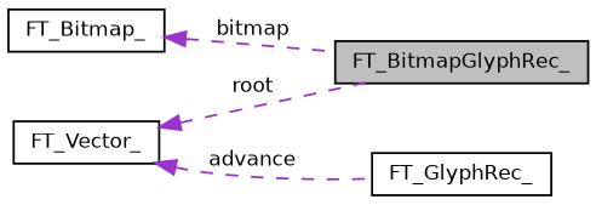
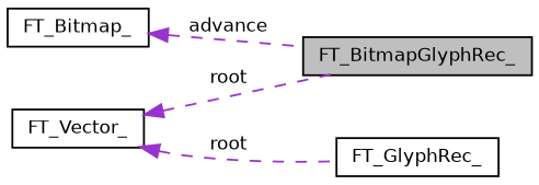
  digraph {
    rankdir=LR
    node [color=black fillcolor=white fontname=Helvetica fontsize=10 shape=record style=filled]
    edge [color=darkorchid3 dir=back fontname=Helvetica fontsize=10 labelfontname=Helvetica labelfontsize=10 style=dashed]
    n1 [fillcolor=grey75 fontcolor=black height=0.2 label=FT_BitmapGlyphRec_ width=0.4]
    n2 [height=0.2 label=FT_Bitmap_ width=0.4]
    n3 [height=0.2 label=FT_GlyphRec_ width=0.4]
    n4 [height=0.2 label=FT_Vector_ width=0.4]
-   n2 -> n1 [label=" bitmap"]
+   n2 -> n1 [label=" advance"]
    n4 -> n1 [label=" root"]
-   n4 -> n3 [label=" advance"]
+   n4 -> n3 [label=" root"]
  }
